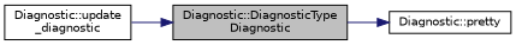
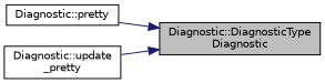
  digraph {
    rankdir=RL
    node [color=black fillcolor=white fontname=Helvetica fontsize=10 shape=record style=filled]
    edge [color=midnightblue dir=back fontname=Helvetica fontsize=10 labelfontname=Helvetica labelfontsize=10 style=solid]
    n1 [fillcolor=grey75 fontcolor=black height=0.2 label="Diagnostic::DiagnosticType\lDiagnostic" width=0.4]
    n2 [height=0.2 label="Diagnostic::pretty" width=0.4]
-   n3 [height=0.2 label="Diagnostic::update\l_diagnostic" width=0.4]
-   n2 -> n1
+   n3 [height=0.2 label="Diagnostic::update\l_pretty" width=0.4]
+   n1 -> n2
    n1 -> n3
  }
